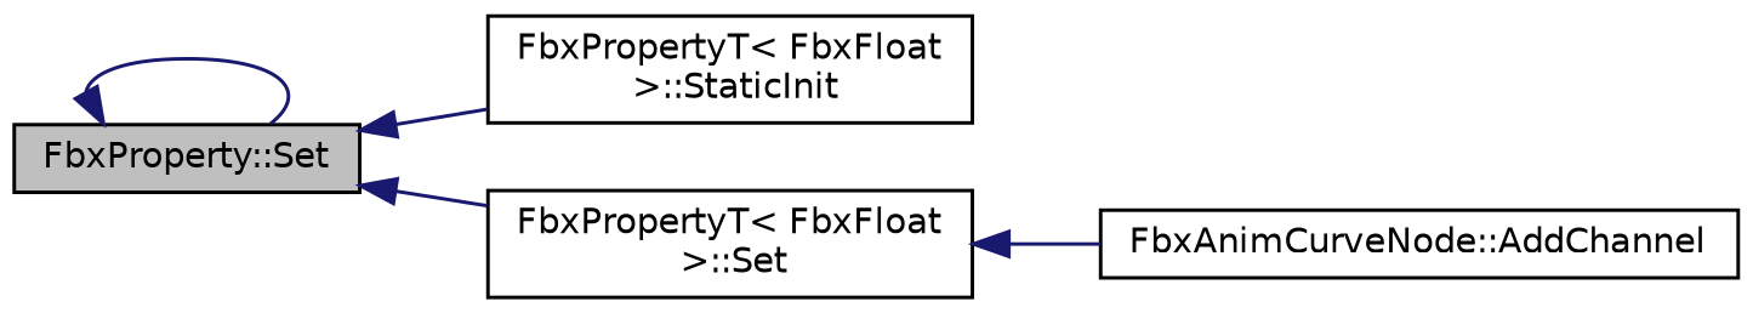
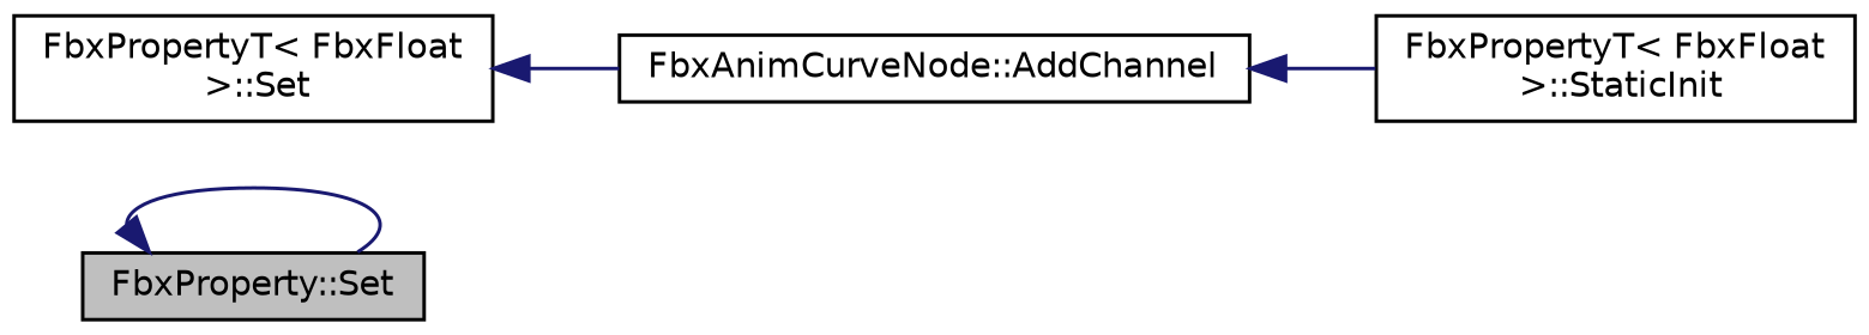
  digraph {
    rankdir=LR
    node [color=black fillcolor=white fontname=Helvetica fontsize=10 shape=record style=filled]
    edge [color=midnightblue dir=back fontname=Helvetica fontsize=10 labelfontname=Helvetica labelfontsize=10 style=solid]
    n1 [fillcolor=grey75 fontcolor=black height=0.2 label="FbxProperty::Set" width=0.4]
    n2 [height=0.2 label="FbxPropertyT\< FbxFloat\l \>::StaticInit" width=0.4]
    n3 [height=0.2 label="FbxPropertyT\< FbxFloat\l \>::Set" width=0.4]
    n4 [height=0.2 label="FbxAnimCurveNode::AddChannel" width=0.4]
    n1 -> n1
-   n1 -> n2
-   n1 -> n3
+   n4 -> n2
    n3 -> n4
  }
